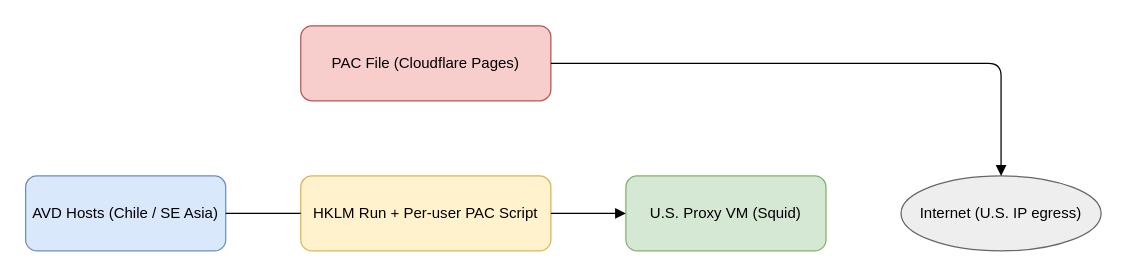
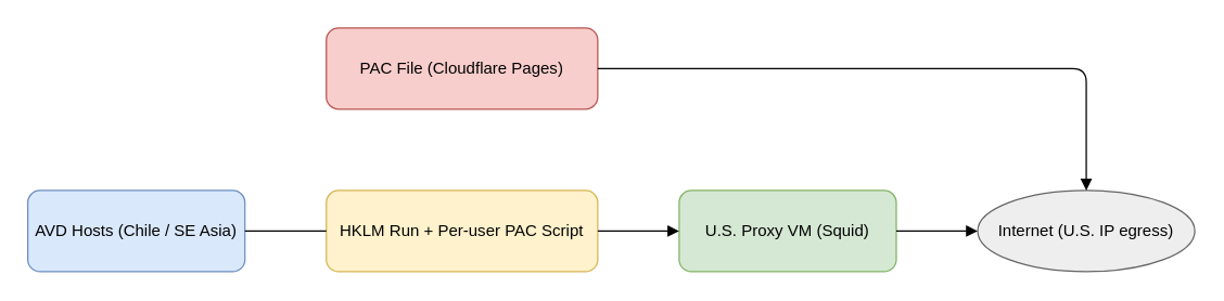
  <mxCell id="0" />
  <mxCell id="1" parent="0" />
  <mxCell id="2" value="AVD Hosts (Chile / SE Asia)" style="rounded=1;whiteSpace=wrap;html=1;fillColor=#dae8fc;strokeColor=#6c8ebf;" vertex="1" parent="1"><mxGeometry x="20" y="140" width="160" height="60" as="geometry" /></mxCell>
  <mxCell id="3" value="HKLM Run + Per-user PAC Script" style="rounded=1;whiteSpace=wrap;html=1;fillColor=#fff2cc;strokeColor=#d6b656;" vertex="1" parent="1"><mxGeometry x="240" y="140" width="200" height="60" as="geometry" /></mxCell>
  <mxCell id="4" value="PAC File (Cloudflare Pages)" style="rounded=1;whiteSpace=wrap;html=1;fillColor=#f8cecc;strokeColor=#b85450;" vertex="1" parent="1"><mxGeometry x="240" y="20" width="200" height="60" as="geometry" /></mxCell>
  <mxCell id="5" value="U.S. Proxy VM (Squid)" style="rounded=1;whiteSpace=wrap;html=1;fillColor=#d5e8d4;strokeColor=#82b366;" vertex="1" parent="1"><mxGeometry x="500" y="140" width="160" height="60" as="geometry" /></mxCell>
  <mxCell id="6" value="Internet (U.S. IP egress)" style="ellipse;whiteSpace=wrap;html=1;fillColor=#eeeeee;strokeColor=#666666;" vertex="1" parent="1"><mxGeometry x="720" y="140" width="160" height="60" as="geometry" /></mxCell>
  <mxCell id="7" style="edgeStyle=orthogonalEdgeStyle;endArrow=none;html=1;strokeColor=#000000;" edge="1" parent="1" source="2" target="3"><mxGeometry relative="1" as="geometry" /></mxCell>
  <mxCell id="8" style="edgeStyle=orthogonalEdgeStyle;endArrow=block;html=1;strokeColor=#000000;" edge="1" parent="1" source="3" target="5"><mxGeometry relative="1" as="geometry" /></mxCell>
  <mxCell id="9" style="edgeStyle=orthogonalEdgeStyle;endArrow=block;html=1;strokeColor=#000000;" edge="1" parent="1" source="4" target="6"><mxGeometry relative="1" as="geometry" /></mxCell>
+ <mxCell id="10" style="edgeStyle=orthogonalEdgeStyle;endArrow=block;html=1;strokeColor=#000000;" edge="1" parent="1" source="5" target="6"><mxGeometry relative="1" as="geometry" /></mxCell>
